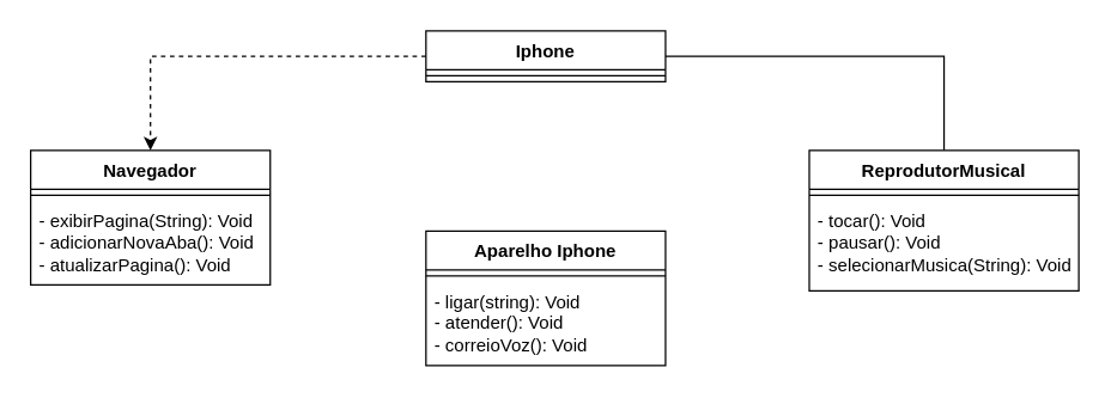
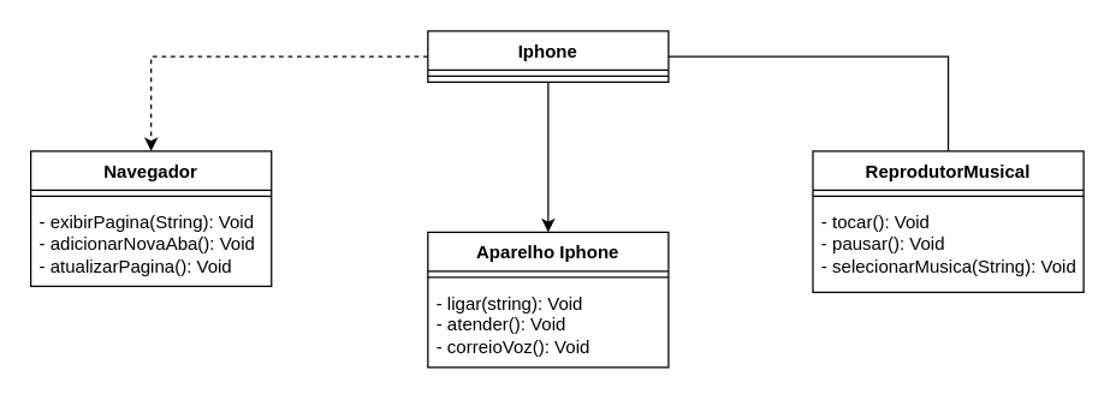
  <mxCell id="0" />
  <mxCell id="1" parent="0" />
  <mxCell id="2" value="Aparelho Iphone" style="swimlane;fontStyle=1;align=center;verticalAlign=top;childLayout=stackLayout;horizontal=1;startSize=26;horizontalStack=0;resizeParent=1;resizeParentMax=0;resizeLast=0;collapsible=1;marginBottom=0;whiteSpace=wrap;html=1;" vertex="1" parent="1"><mxGeometry x="284" y="154" width="160" height="90" as="geometry" /></mxCell>
  <mxCell id="3" value="" style="line;strokeWidth=1;fillColor=none;align=left;verticalAlign=middle;spacingTop=-1;spacingLeft=3;spacingRight=3;rotatable=0;labelPosition=right;points=[];portConstraint=eastwest;strokeColor=inherit;" vertex="1" parent="2"><mxGeometry y="26" width="160" height="8" as="geometry" /></mxCell>
  <mxCell id="4" value="- ligar(string): Void&lt;div&gt;- atender(): Void&lt;div&gt;- correioVoz(): Void&lt;div&gt;&lt;br&gt;&lt;/div&gt;&lt;/div&gt;&lt;/div&gt;" style="text;strokeColor=none;fillColor=none;align=left;verticalAlign=top;spacingLeft=4;spacingRight=4;overflow=hidden;rotatable=0;points=[[0,0.5],[1,0.5]];portConstraint=eastwest;whiteSpace=wrap;html=1;" vertex="1" parent="2"><mxGeometry y="34" width="160" height="56" as="geometry" /></mxCell>
  <mxCell id="5" value="Navegador" style="swimlane;fontStyle=1;align=center;verticalAlign=top;childLayout=stackLayout;horizontal=1;startSize=26;horizontalStack=0;resizeParent=1;resizeParentMax=0;resizeLast=0;collapsible=1;marginBottom=0;whiteSpace=wrap;html=1;" vertex="1" parent="1"><mxGeometry x="20" y="100" width="160" height="90" as="geometry" /></mxCell>
  <mxCell id="6" value="" style="line;strokeWidth=1;fillColor=none;align=left;verticalAlign=middle;spacingTop=-1;spacingLeft=3;spacingRight=3;rotatable=0;labelPosition=right;points=[];portConstraint=eastwest;strokeColor=inherit;" vertex="1" parent="5"><mxGeometry y="26" width="160" height="8" as="geometry" /></mxCell>
  <mxCell id="7" value="&lt;div&gt;&lt;span style=&quot;background-color: initial;&quot;&gt;- exibirPagina(String): Void&lt;/span&gt;&lt;br&gt;&lt;/div&gt;&lt;div style=&quot;forced-color-adjust: none;&quot;&gt;- adicionarNovaAba(): Void&lt;div style=&quot;forced-color-adjust: none;&quot;&gt;- atualizarPagina(): Void&lt;div style=&quot;forced-color-adjust: none;&quot;&gt;&lt;br&gt;&lt;/div&gt;&lt;/div&gt;&lt;/div&gt;" style="text;strokeColor=none;fillColor=none;align=left;verticalAlign=top;spacingLeft=4;spacingRight=4;overflow=hidden;rotatable=0;points=[[0,0.5],[1,0.5]];portConstraint=eastwest;whiteSpace=wrap;html=1;" vertex="1" parent="5"><mxGeometry y="34" width="160" height="56" as="geometry" /></mxCell>
  <mxCell id="8" value="ReprodutorMusical&lt;div&gt;&lt;br&gt;&lt;/div&gt;" style="swimlane;fontStyle=1;align=center;verticalAlign=top;childLayout=stackLayout;horizontal=1;startSize=26;horizontalStack=0;resizeParent=1;resizeParentMax=0;resizeLast=0;collapsible=1;marginBottom=0;whiteSpace=wrap;html=1;" vertex="1" parent="1"><mxGeometry x="540" y="100" width="180" height="94" as="geometry" /></mxCell>
  <mxCell id="9" value="" style="line;strokeWidth=1;fillColor=none;align=left;verticalAlign=middle;spacingTop=-1;spacingLeft=3;spacingRight=3;rotatable=0;labelPosition=right;points=[];portConstraint=eastwest;strokeColor=inherit;" vertex="1" parent="8"><mxGeometry y="26" width="180" height="8" as="geometry" /></mxCell>
  <mxCell id="10" value="- tocar(&lt;span style=&quot;background-color: initial;&quot;&gt;): Void&lt;/span&gt;&lt;div&gt;- pausar(&lt;span style=&quot;background-color: initial;&quot;&gt;): Void&lt;/span&gt;&lt;/div&gt;&lt;div&gt;- selecionarMusica(String&lt;span style=&quot;background-color: initial;&quot;&gt;): Void&lt;/span&gt;&lt;/div&gt;&lt;div&gt;&lt;div&gt;&lt;span style=&quot;background-color: initial;&quot;&gt;&lt;br&gt;&lt;/span&gt;&lt;/div&gt;&lt;/div&gt;" style="text;strokeColor=none;fillColor=none;align=left;verticalAlign=top;spacingLeft=4;spacingRight=4;overflow=hidden;rotatable=0;points=[[0,0.5],[1,0.5]];portConstraint=eastwest;whiteSpace=wrap;html=1;" vertex="1" parent="8"><mxGeometry y="34" width="180" height="60" as="geometry" /></mxCell>
  <mxCell id="11" style="edgeStyle=orthogonalEdgeStyle;rounded=0;orthogonalLoop=1;jettySize=auto;html=1;dashed=1;" edge="1" parent="1" source="14" target="5"><mxGeometry relative="1" as="geometry" /></mxCell>
+ <mxCell id="12" style="edgeStyle=orthogonalEdgeStyle;rounded=0;orthogonalLoop=1;jettySize=auto;html=1;" edge="1" parent="1" source="14" target="2"><mxGeometry relative="1" as="geometry" /></mxCell>
  <mxCell id="13" value="" style="edgeStyle=orthogonalEdgeStyle;rounded=0;orthogonalLoop=1;jettySize=auto;html=1;entryX=0.5;entryY=0;entryDx=0;entryDy=0;endArrow=none;" edge="1" parent="1" source="14" target="8"><mxGeometry relative="1" as="geometry"><mxPoint x="564" y="37" as="targetPoint" /></mxGeometry></mxCell>
  <mxCell id="14" value="Iphone" style="swimlane;fontStyle=1;align=center;verticalAlign=top;childLayout=stackLayout;horizontal=1;startSize=26;horizontalStack=0;resizeParent=1;resizeParentMax=0;resizeLast=0;collapsible=1;marginBottom=0;whiteSpace=wrap;html=1;" vertex="1" parent="1"><mxGeometry x="284" y="20" width="160" height="34" as="geometry" /></mxCell>
  <mxCell id="15" value="" style="line;strokeWidth=1;fillColor=none;align=left;verticalAlign=middle;spacingTop=-1;spacingLeft=3;spacingRight=3;rotatable=0;labelPosition=right;points=[];portConstraint=eastwest;strokeColor=inherit;" vertex="1" parent="14"><mxGeometry y="26" width="160" height="8" as="geometry" /></mxCell>
